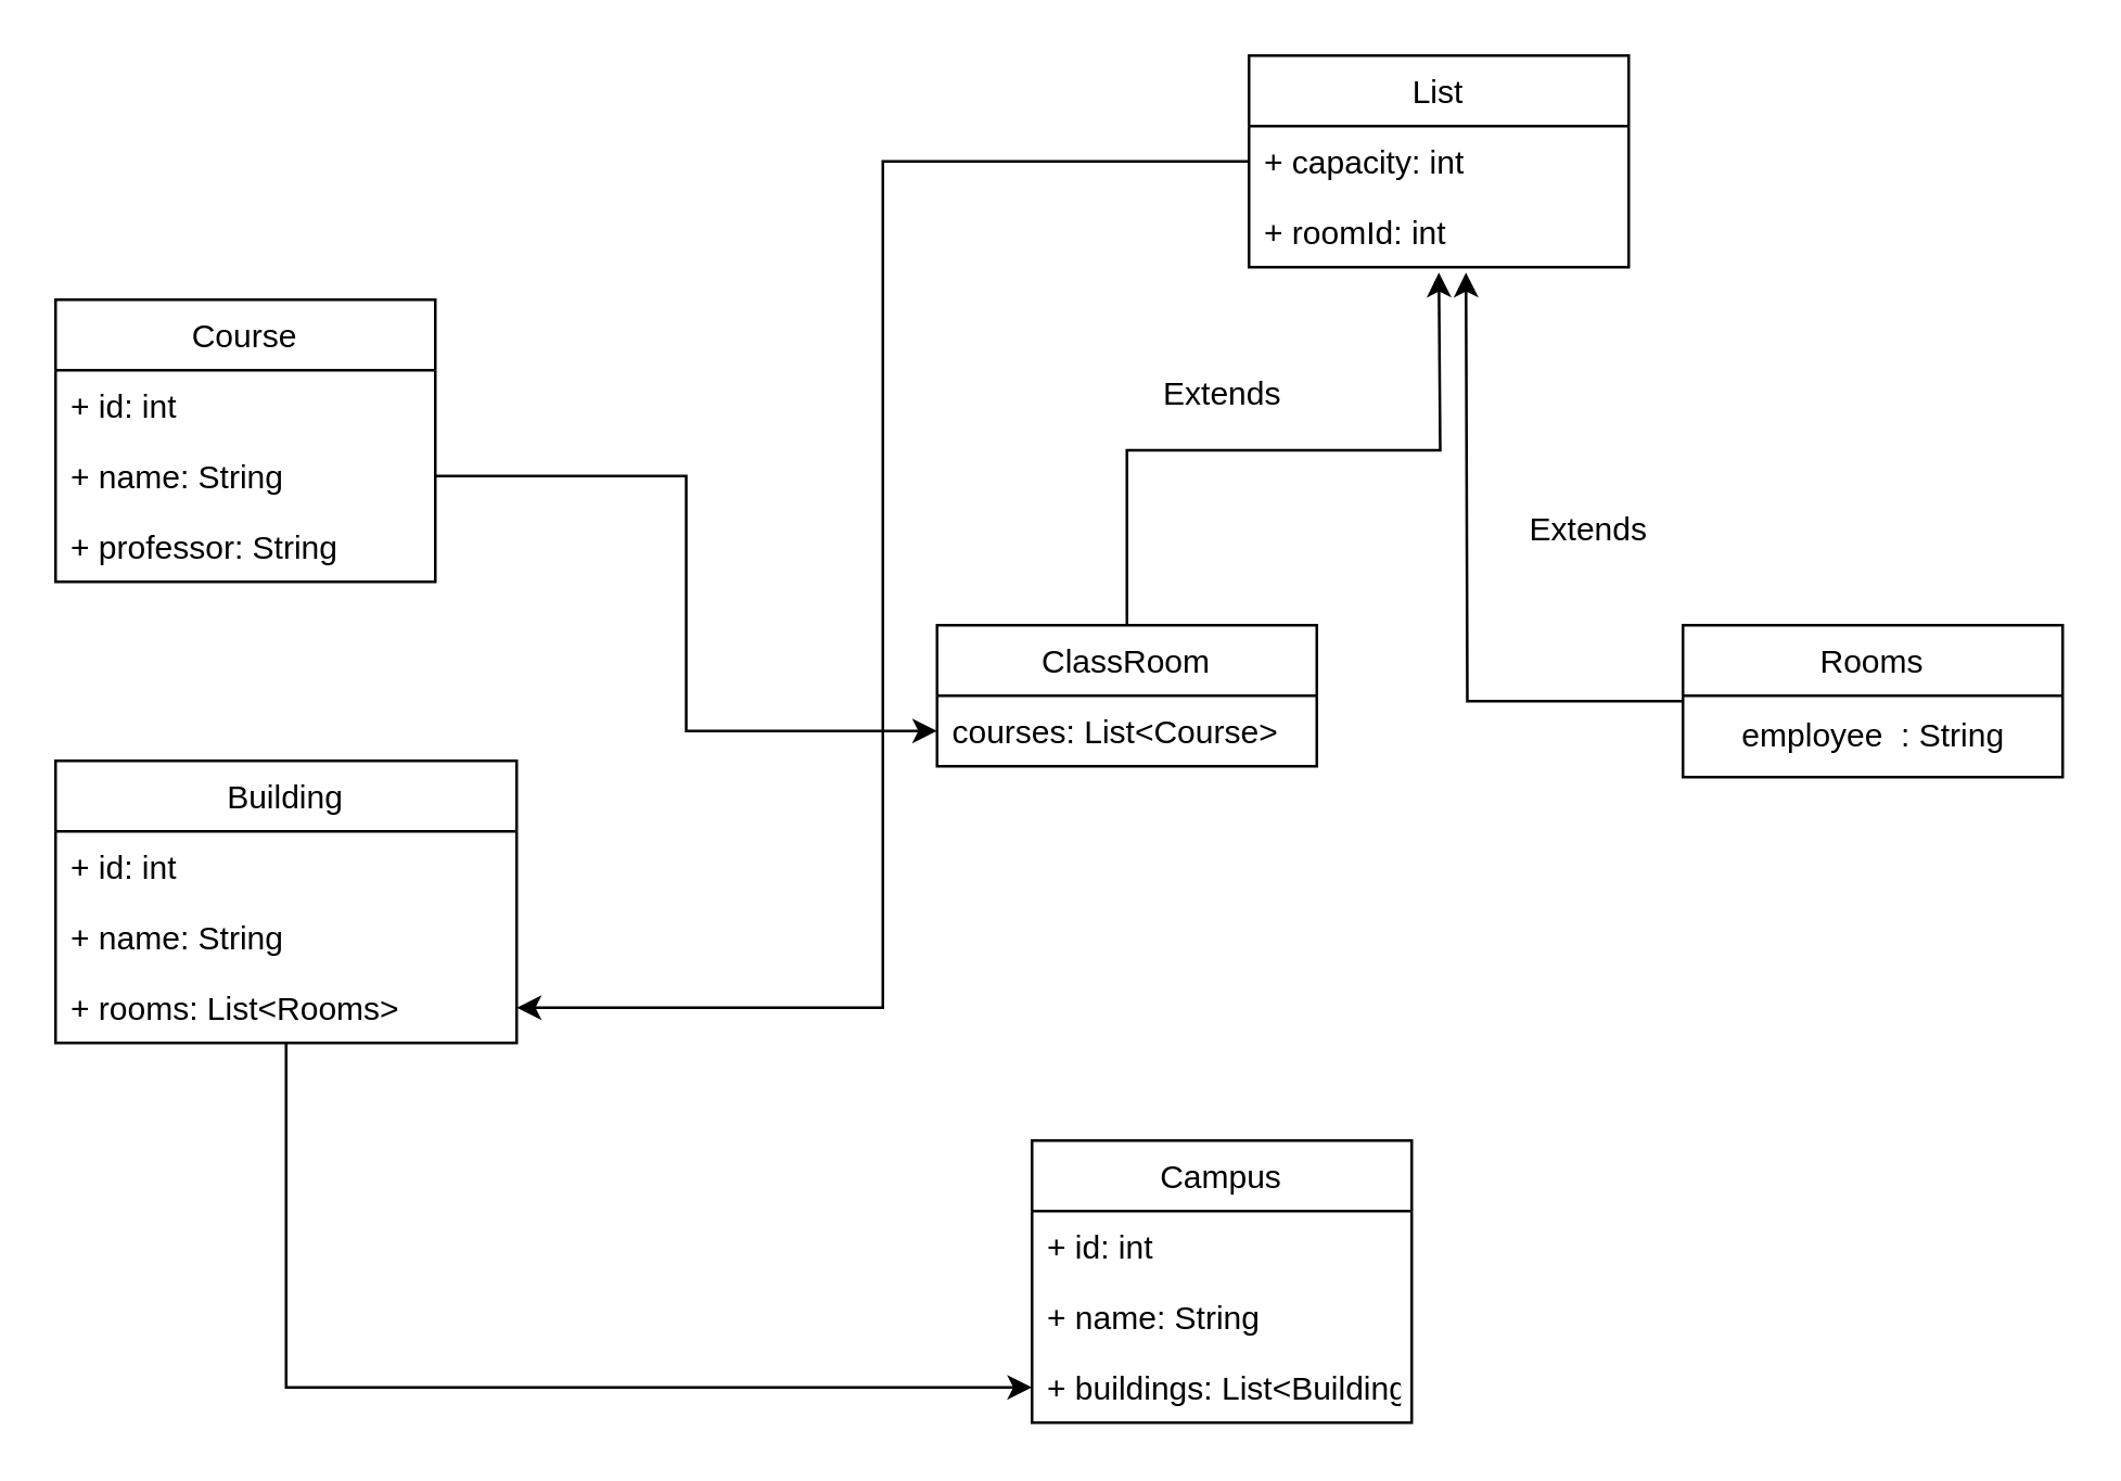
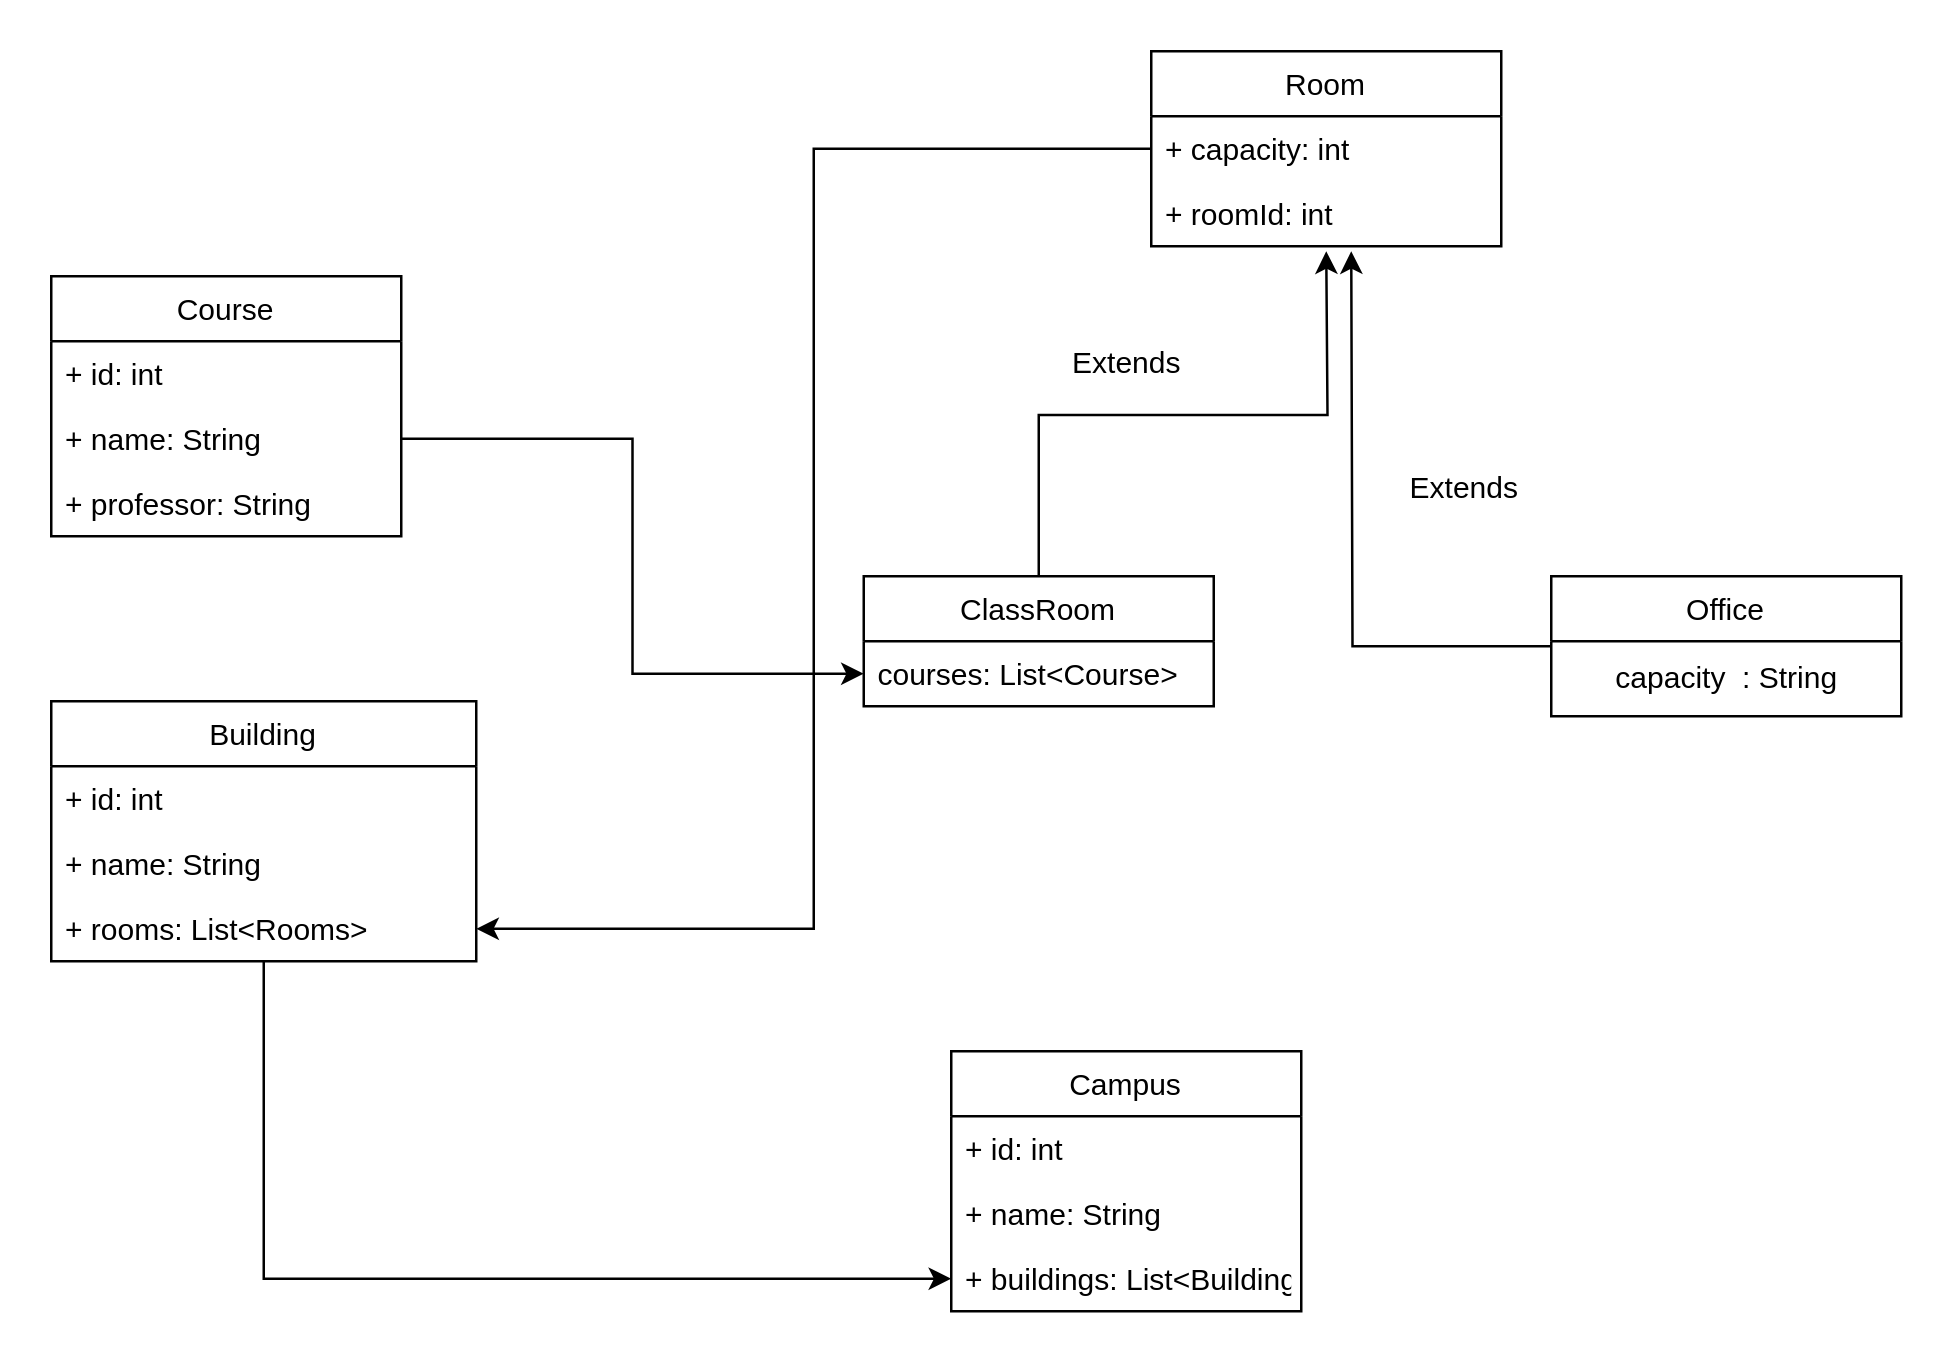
  <mxCell id="0" />
  <mxCell id="1" parent="0" />
  <mxCell id="2" value="Course" style="swimlane;fontStyle=0;childLayout=stackLayout;horizontal=1;startSize=26;fillColor=none;horizontalStack=0;resizeParent=1;resizeParentMax=0;resizeLast=0;collapsible=1;marginBottom=0;" parent="1" vertex="1"><mxGeometry x="20" y="110" width="140" height="104" as="geometry" /></mxCell>
  <mxCell id="3" value="+ id: int" style="text;strokeColor=none;fillColor=none;align=left;verticalAlign=top;spacingLeft=4;spacingRight=4;overflow=hidden;rotatable=0;points=[[0,0.5],[1,0.5]];portConstraint=eastwest;" parent="2" vertex="1"><mxGeometry y="26" width="140" height="26" as="geometry" /></mxCell>
  <mxCell id="4" value="+ name: String" style="text;strokeColor=none;fillColor=none;align=left;verticalAlign=top;spacingLeft=4;spacingRight=4;overflow=hidden;rotatable=0;points=[[0,0.5],[1,0.5]];portConstraint=eastwest;" parent="2" vertex="1"><mxGeometry y="52" width="140" height="26" as="geometry" /></mxCell>
  <mxCell id="5" value="+ professor: String" style="text;strokeColor=none;fillColor=none;align=left;verticalAlign=top;spacingLeft=4;spacingRight=4;overflow=hidden;rotatable=0;points=[[0,0.5],[1,0.5]];portConstraint=eastwest;" parent="2" vertex="1"><mxGeometry y="78" width="140" height="26" as="geometry" /></mxCell>
  <mxCell id="6" style="edgeStyle=orthogonalEdgeStyle;rounded=0;orthogonalLoop=1;jettySize=auto;html=1;entryX=0;entryY=0.5;entryDx=0;entryDy=0;fontFamily=Helvetica;" parent="1" source="7" target="27" edge="1"><mxGeometry relative="1" as="geometry" /></mxCell>
  <mxCell id="7" value="Building" style="swimlane;fontStyle=0;childLayout=stackLayout;horizontal=1;startSize=26;fillColor=none;horizontalStack=0;resizeParent=1;resizeParentMax=0;resizeLast=0;collapsible=1;marginBottom=0;" parent="1" vertex="1"><mxGeometry x="20" y="280" width="170" height="104" as="geometry" /></mxCell>
  <mxCell id="8" value="+ id: int" style="text;strokeColor=none;fillColor=none;align=left;verticalAlign=top;spacingLeft=4;spacingRight=4;overflow=hidden;rotatable=0;points=[[0,0.5],[1,0.5]];portConstraint=eastwest;" parent="7" vertex="1"><mxGeometry y="26" width="170" height="26" as="geometry" /></mxCell>
  <mxCell id="9" value="+ name: String" style="text;strokeColor=none;fillColor=none;align=left;verticalAlign=top;spacingLeft=4;spacingRight=4;overflow=hidden;rotatable=0;points=[[0,0.5],[1,0.5]];portConstraint=eastwest;" parent="7" vertex="1"><mxGeometry y="52" width="170" height="26" as="geometry" /></mxCell>
  <mxCell id="10" value="+ rooms: List&lt;Rooms&gt;" style="text;strokeColor=none;fillColor=none;align=left;verticalAlign=top;spacingLeft=4;spacingRight=4;overflow=hidden;rotatable=0;points=[[0,0.5],[1,0.5]];portConstraint=eastwest;" parent="7" vertex="1"><mxGeometry y="78" width="170" height="26" as="geometry" /></mxCell>
- <mxCell id="11" value="List" style="swimlane;fontStyle=0;childLayout=stackLayout;horizontal=1;startSize=26;fillColor=none;horizontalStack=0;resizeParent=1;resizeParentMax=0;resizeLast=0;collapsible=1;marginBottom=0;fontFamily=Helvetica;labelBackgroundColor=default;" parent="1" vertex="1"><mxGeometry x="460" y="20" width="140" height="78" as="geometry" /></mxCell>
+ <mxCell id="11" value="Room" style="swimlane;fontStyle=0;childLayout=stackLayout;horizontal=1;startSize=26;fillColor=none;horizontalStack=0;resizeParent=1;resizeParentMax=0;resizeLast=0;collapsible=1;marginBottom=0;fontFamily=Helvetica;labelBackgroundColor=default;" parent="1" vertex="1"><mxGeometry x="460" y="20" width="140" height="78" as="geometry" /></mxCell>
  <mxCell id="12" value="+ capacity: int" style="text;strokeColor=none;fillColor=none;align=left;verticalAlign=top;spacingLeft=4;spacingRight=4;overflow=hidden;rotatable=0;points=[[0,0.5],[1,0.5]];portConstraint=eastwest;" parent="11" vertex="1"><mxGeometry y="26" width="140" height="26" as="geometry" /></mxCell>
  <mxCell id="13" value="+ roomId: int" style="text;strokeColor=none;fillColor=none;align=left;verticalAlign=top;spacingLeft=4;spacingRight=4;overflow=hidden;rotatable=0;points=[[0,0.5],[1,0.5]];portConstraint=eastwest;" parent="11" vertex="1"><mxGeometry y="52" width="140" height="26" as="geometry" /></mxCell>
  <mxCell id="14" style="edgeStyle=orthogonalEdgeStyle;rounded=0;orthogonalLoop=1;jettySize=auto;html=1;exitX=0.5;exitY=0;exitDx=0;exitDy=0;fontFamily=Helvetica;" parent="1" source="15" edge="1"><mxGeometry relative="1" as="geometry"><mxPoint x="530" y="100" as="targetPoint" /></mxGeometry></mxCell>
  <mxCell id="15" value="ClassRoom" style="swimlane;fontStyle=0;childLayout=stackLayout;horizontal=1;startSize=26;fillColor=none;horizontalStack=0;resizeParent=1;resizeParentMax=0;resizeLast=0;collapsible=1;marginBottom=0;fontFamily=Helvetica;" parent="1" vertex="1"><mxGeometry x="345" y="230" width="140" height="52" as="geometry" /></mxCell>
  <mxCell id="16" value="courses: List&lt;Course&gt;" style="text;strokeColor=none;fillColor=none;align=left;verticalAlign=top;spacingLeft=4;spacingRight=4;overflow=hidden;rotatable=0;points=[[0,0.5],[1,0.5]];portConstraint=eastwest;fontFamily=Helvetica;" parent="15" vertex="1"><mxGeometry y="26" width="140" height="26" as="geometry" /></mxCell>
  <mxCell id="17" style="edgeStyle=orthogonalEdgeStyle;rounded=0;orthogonalLoop=1;jettySize=auto;html=1;fontFamily=Helvetica;" parent="1" source="18" edge="1"><mxGeometry relative="1" as="geometry"><mxPoint x="540" y="100" as="targetPoint" /></mxGeometry></mxCell>
- <mxCell id="18" value="Rooms" style="swimlane;fontStyle=0;childLayout=stackLayout;horizontal=1;startSize=26;fillColor=none;horizontalStack=0;resizeParent=1;resizeParentMax=0;resizeLast=0;collapsible=1;marginBottom=0;fontFamily=Helvetica;" parent="1" vertex="1"><mxGeometry x="620" y="230" width="140" height="56" as="geometry" /></mxCell>
- <mxCell id="19" value="employee&amp;nbsp; : String" style="text;html=1;align=center;verticalAlign=middle;resizable=0;points=[];autosize=1;strokeColor=none;fillColor=none;fontFamily=Helvetica;" parent="18" vertex="1"><mxGeometry y="26" width="140" height="30" as="geometry" /></mxCell>
+ <mxCell id="18" value="Office" style="swimlane;fontStyle=0;childLayout=stackLayout;horizontal=1;startSize=26;fillColor=none;horizontalStack=0;resizeParent=1;resizeParentMax=0;resizeLast=0;collapsible=1;marginBottom=0;fontFamily=Helvetica;" parent="1" vertex="1"><mxGeometry x="620" y="230" width="140" height="56" as="geometry" /></mxCell>
+ <mxCell id="19" value="capacity&amp;nbsp; : String" style="text;html=1;align=center;verticalAlign=middle;resizable=0;points=[];autosize=1;strokeColor=none;fillColor=none;fontFamily=Helvetica;" parent="18" vertex="1"><mxGeometry y="26" width="140" height="30" as="geometry" /></mxCell>
  <mxCell id="20" style="edgeStyle=orthogonalEdgeStyle;rounded=0;orthogonalLoop=1;jettySize=auto;html=1;entryX=0;entryY=0.5;entryDx=0;entryDy=0;fontFamily=Helvetica;" parent="1" source="4" target="16" edge="1"><mxGeometry relative="1" as="geometry" /></mxCell>
  <mxCell id="21" value="Extends" style="text;html=1;align=center;verticalAlign=middle;resizable=0;points=[];autosize=1;strokeColor=none;fillColor=none;fontFamily=Helvetica;" parent="1" vertex="1"><mxGeometry x="550" y="180" width="70" height="30" as="geometry" /></mxCell>
  <mxCell id="22" value="Extends" style="text;html=1;align=center;verticalAlign=middle;resizable=0;points=[];autosize=1;strokeColor=none;fillColor=none;fontFamily=Helvetica;" parent="1" vertex="1"><mxGeometry x="415" y="130" width="70" height="30" as="geometry" /></mxCell>
  <mxCell id="23" style="edgeStyle=orthogonalEdgeStyle;rounded=0;orthogonalLoop=1;jettySize=auto;html=1;exitX=0;exitY=0.5;exitDx=0;exitDy=0;entryX=1;entryY=0.5;entryDx=0;entryDy=0;fontFamily=Helvetica;" parent="1" source="12" target="10" edge="1"><mxGeometry relative="1" as="geometry" /></mxCell>
  <mxCell id="24" value="Campus" style="swimlane;fontStyle=0;childLayout=stackLayout;horizontal=1;startSize=26;fillColor=none;horizontalStack=0;resizeParent=1;resizeParentMax=0;resizeLast=0;collapsible=1;marginBottom=0;labelBackgroundColor=none;fontFamily=Helvetica;" parent="1" vertex="1"><mxGeometry x="380" y="420" width="140" height="104" as="geometry" /></mxCell>
  <mxCell id="25" value="+ id: int" style="text;strokeColor=none;fillColor=none;align=left;verticalAlign=top;spacingLeft=4;spacingRight=4;overflow=hidden;rotatable=0;points=[[0,0.5],[1,0.5]];portConstraint=eastwest;labelBackgroundColor=none;fontFamily=Helvetica;" parent="24" vertex="1"><mxGeometry y="26" width="140" height="26" as="geometry" /></mxCell>
  <mxCell id="26" value="+ name: String" style="text;strokeColor=none;fillColor=none;align=left;verticalAlign=top;spacingLeft=4;spacingRight=4;overflow=hidden;rotatable=0;points=[[0,0.5],[1,0.5]];portConstraint=eastwest;labelBackgroundColor=none;fontFamily=Helvetica;" parent="24" vertex="1"><mxGeometry y="52" width="140" height="26" as="geometry" /></mxCell>
  <mxCell id="27" value="+ buildings: List&lt;Buildings&gt;" style="text;strokeColor=none;fillColor=none;align=left;verticalAlign=top;spacingLeft=4;spacingRight=4;overflow=hidden;rotatable=0;points=[[0,0.5],[1,0.5]];portConstraint=eastwest;labelBackgroundColor=none;fontFamily=Helvetica;" parent="24" vertex="1"><mxGeometry y="78" width="140" height="26" as="geometry" /></mxCell>
